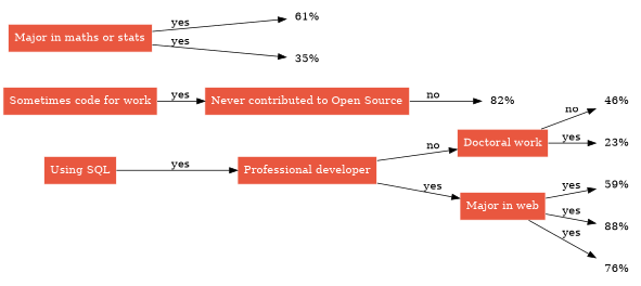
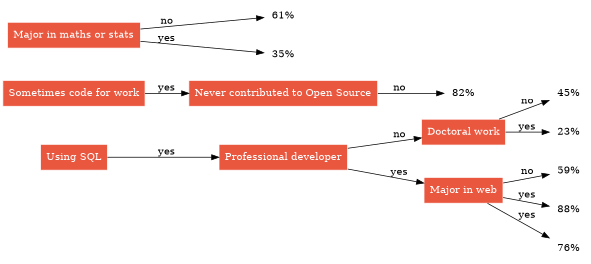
  digraph {
    mindist=.4
    rankdir=LR
    node [color=white fillcolor="#E9573F" fontcolor=black shape=plaintext style=solid]
    n1 [fontcolor=white label="Using SQL" shape=rect style=filled]
    n2 [fontcolor=white label="Professional developer" shape=rect style=filled]
    n3 [fontcolor=white label="Doctoral work" shape=rect style=filled]
    n4 [fontcolor=white label="Major in web" shape=rect style=filled]
    n5 [fontcolor=white label="Sometimes code for work" shape=rect style=filled]
    n6 [fontcolor=white label="Never contributed to Open Source" shape=rect style=filled]
-   n7 [label="46%"]
+   n7 [label="45%"]
    n8 [label="23%"]
    n9 [label="59%"]
    n10 [label="88%"]
    n11 [label="76%"]
    n12 [label="82%"]
    n13 [fontcolor=white label="Major in maths or stats" shape=rect style=filled]
    n14 [label="61%"]
    n15 [label="35%"]
    n1 -> n2 [label=yes]
    n2 -> n3 [label=no]
    n2 -> n4 [label=yes]
    n3 -> n7 [label=no]
    n3 -> n8 [label=yes]
-   n4 -> n9 [label=yes]
+   n4 -> n9 [label=no]
    n4 -> n10 [label=yes]
    n4 -> n11 [label=yes]
    n5 -> n6 [label=yes]
    n6 -> n12 [label=no]
-   n13 -> n14 [label=yes]
+   n13 -> n14 [label=no]
    n13 -> n15 [label=yes]
  }
